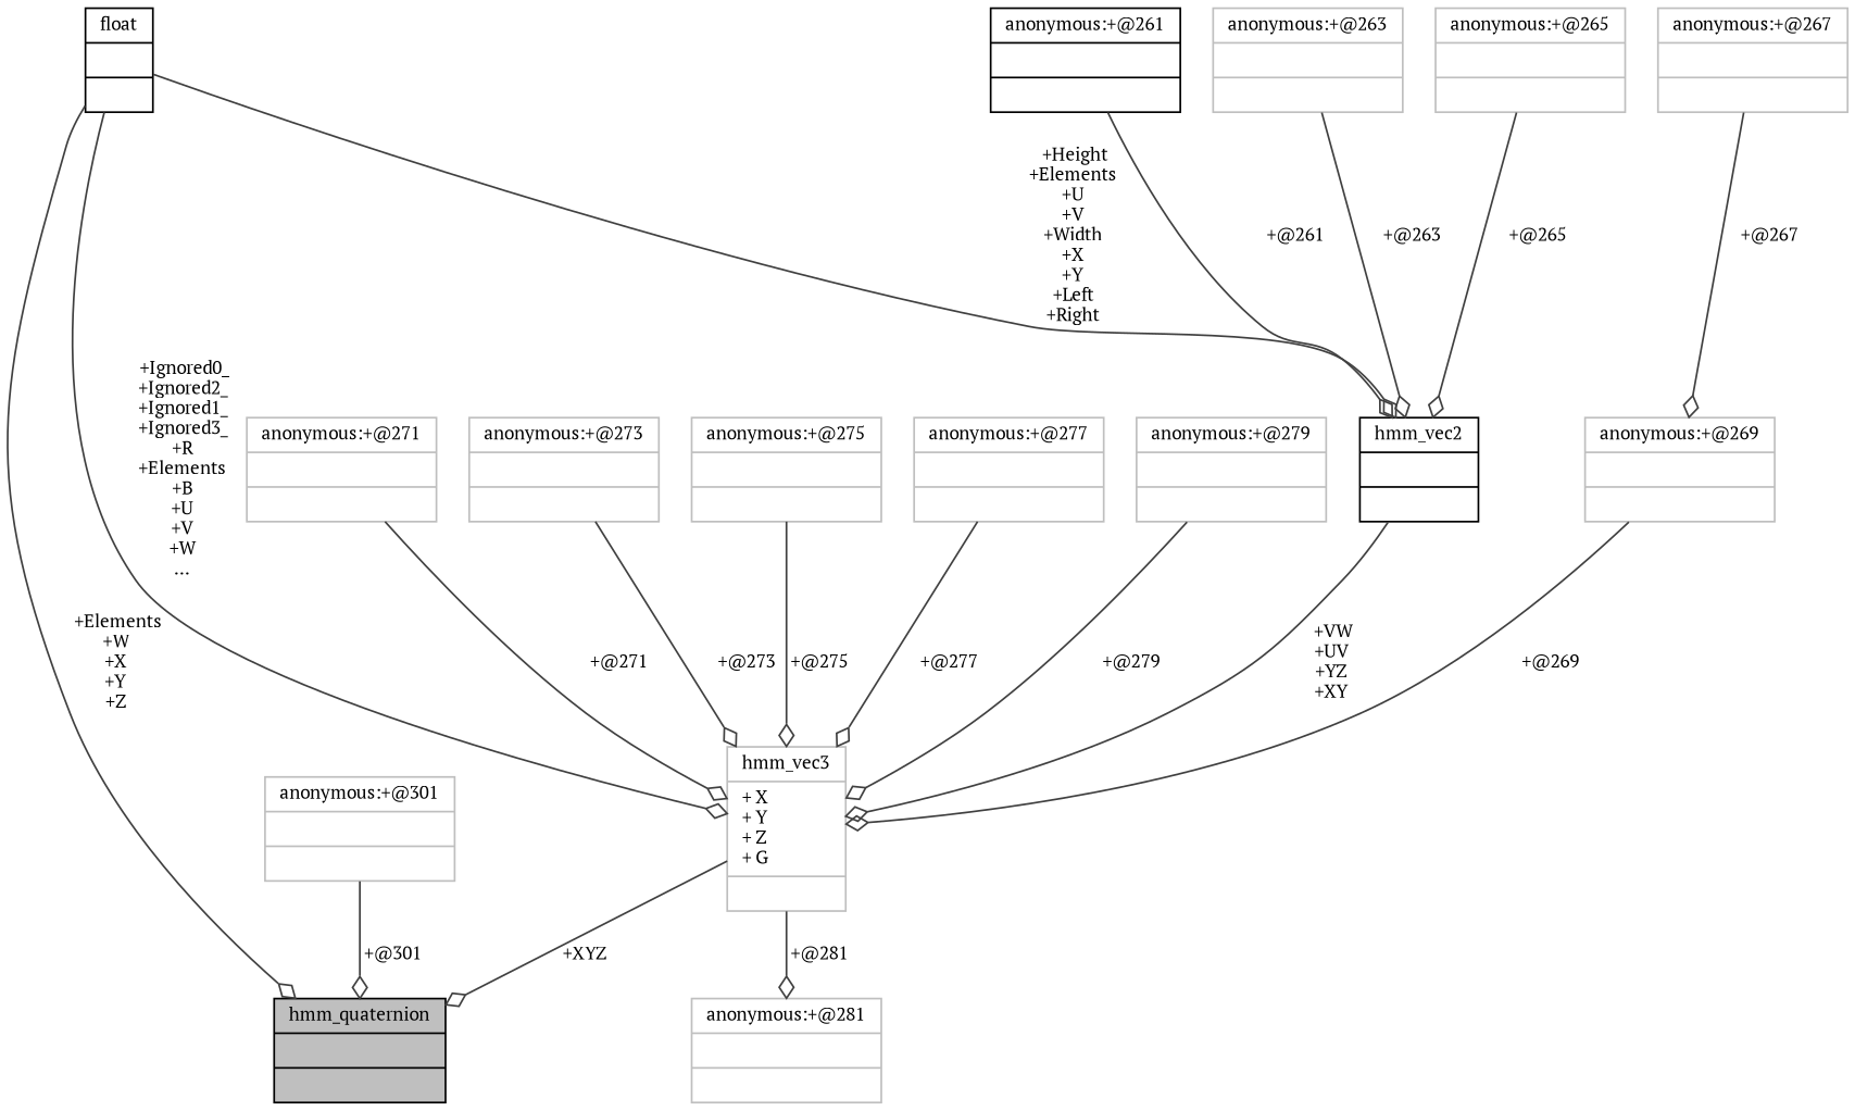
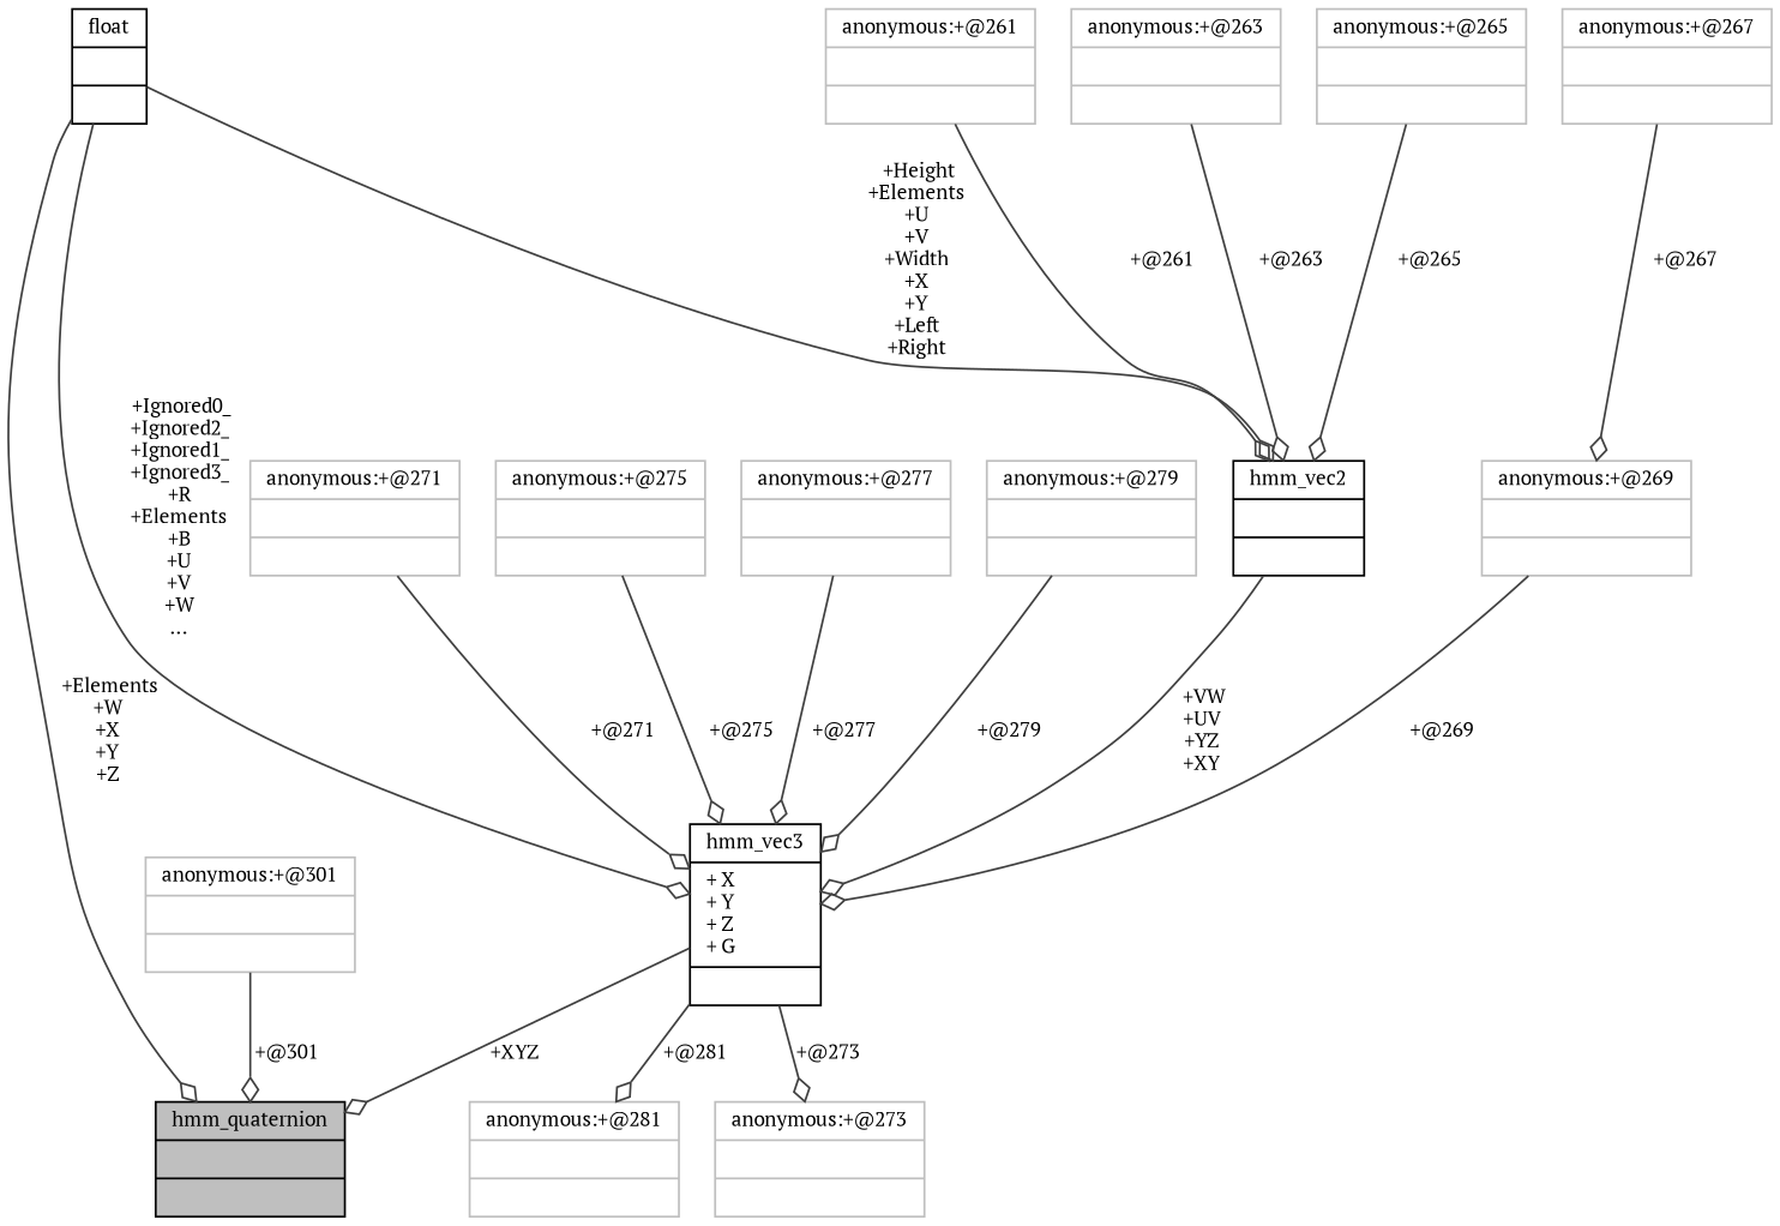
  digraph {
    fontname="PT Serif"
    node [color=grey75 fontname="PT Serif" fontsize=10 shape=record]
    edge [arrowhead=odiamond color=grey25 fontname="PT Serif" fontsize=10 labelfontname=Helvetica labelfontsize=10 style=solid]
    n1 [color=black fillcolor=grey75 fontcolor=black height=0.2 label="{hmm_quaternion\n||}" style=filled width=0.4]
-   n2 [height=0.2 label="{hmm_vec3\n|+ X\l+ Y\l+ Z\l+ G\l|}" width=0.4]
+   n2 [color=black height=0.2 label="{hmm_vec3\n|+ X\l+ Y\l+ Z\l+ G\l|}" width=0.4]
    n3 [height=0.2 label="{anonymous:+@281\n||}" width=0.4]
    n4 [color=black height=0.2 label="{hmm_vec2\n||}" width=0.4]
-   n5 [color=black height=0.2 label="{anonymous:+@261\n||}" width=0.4]
+   n5 [height=0.2 label="{anonymous:+@261\n||}" width=0.4]
    n6 [color=black height=0.2 label="{float\n||}" width=0.4]
    n7 [height=0.2 label="{anonymous:+@263\n||}" width=0.4]
    n8 [height=0.2 label="{anonymous:+@265\n||}" width=0.4]
    n9 [height=0.2 label="{anonymous:+@267\n||}" width=0.4]
    n10 [height=0.2 label="{anonymous:+@269\n||}" width=0.4]
    n11 [height=0.2 label="{anonymous:+@271\n||}" width=0.4]
    n12 [height=0.2 label="{anonymous:+@273\n||}" width=0.4]
    n13 [height=0.2 label="{anonymous:+@275\n||}" width=0.4]
    n14 [height=0.2 label="{anonymous:+@277\n||}" width=0.4]
    n15 [height=0.2 label="{anonymous:+@279\n||}" width=0.4]
    n16 [height=0.2 label="{anonymous:+@301\n||}" width=0.4]
    n2 -> n1 [label=" +XYZ"]
    n2 -> n3 [label=" +@281"]
    n4 -> n2 [label=" +VW\n+UV\n+YZ\n+XY"]
    n5 -> n4 [label=" +@261"]
    n6 -> n1 [label=" +Elements\n+W\n+X\n+Y\n+Z"]
    n6 -> n2 [label=" +Ignored0_\n+Ignored2_\n+Ignored1_\n+Ignored3_\n+R\n+Elements\n+B\n+U\n+V\n+W\n..."]
    n6 -> n4 [label=" +Height\n+Elements\n+U\n+V\n+Width\n+X\n+Y\n+Left\n+Right"]
    n7 -> n4 [label=" +@263"]
    n8 -> n4 [label=" +@265"]
    n9 -> n10 [label=" +@267"]
    n10 -> n2 [label=" +@269"]
    n11 -> n2 [label=" +@271"]
-   n12 -> n2 [label=" +@273"]
+   n2 -> n12 [label=" +@273"]
    n13 -> n2 [label=" +@275"]
    n14 -> n2 [label=" +@277"]
    n15 -> n2 [label=" +@279"]
    n16 -> n1 [label=" +@301"]
  }
